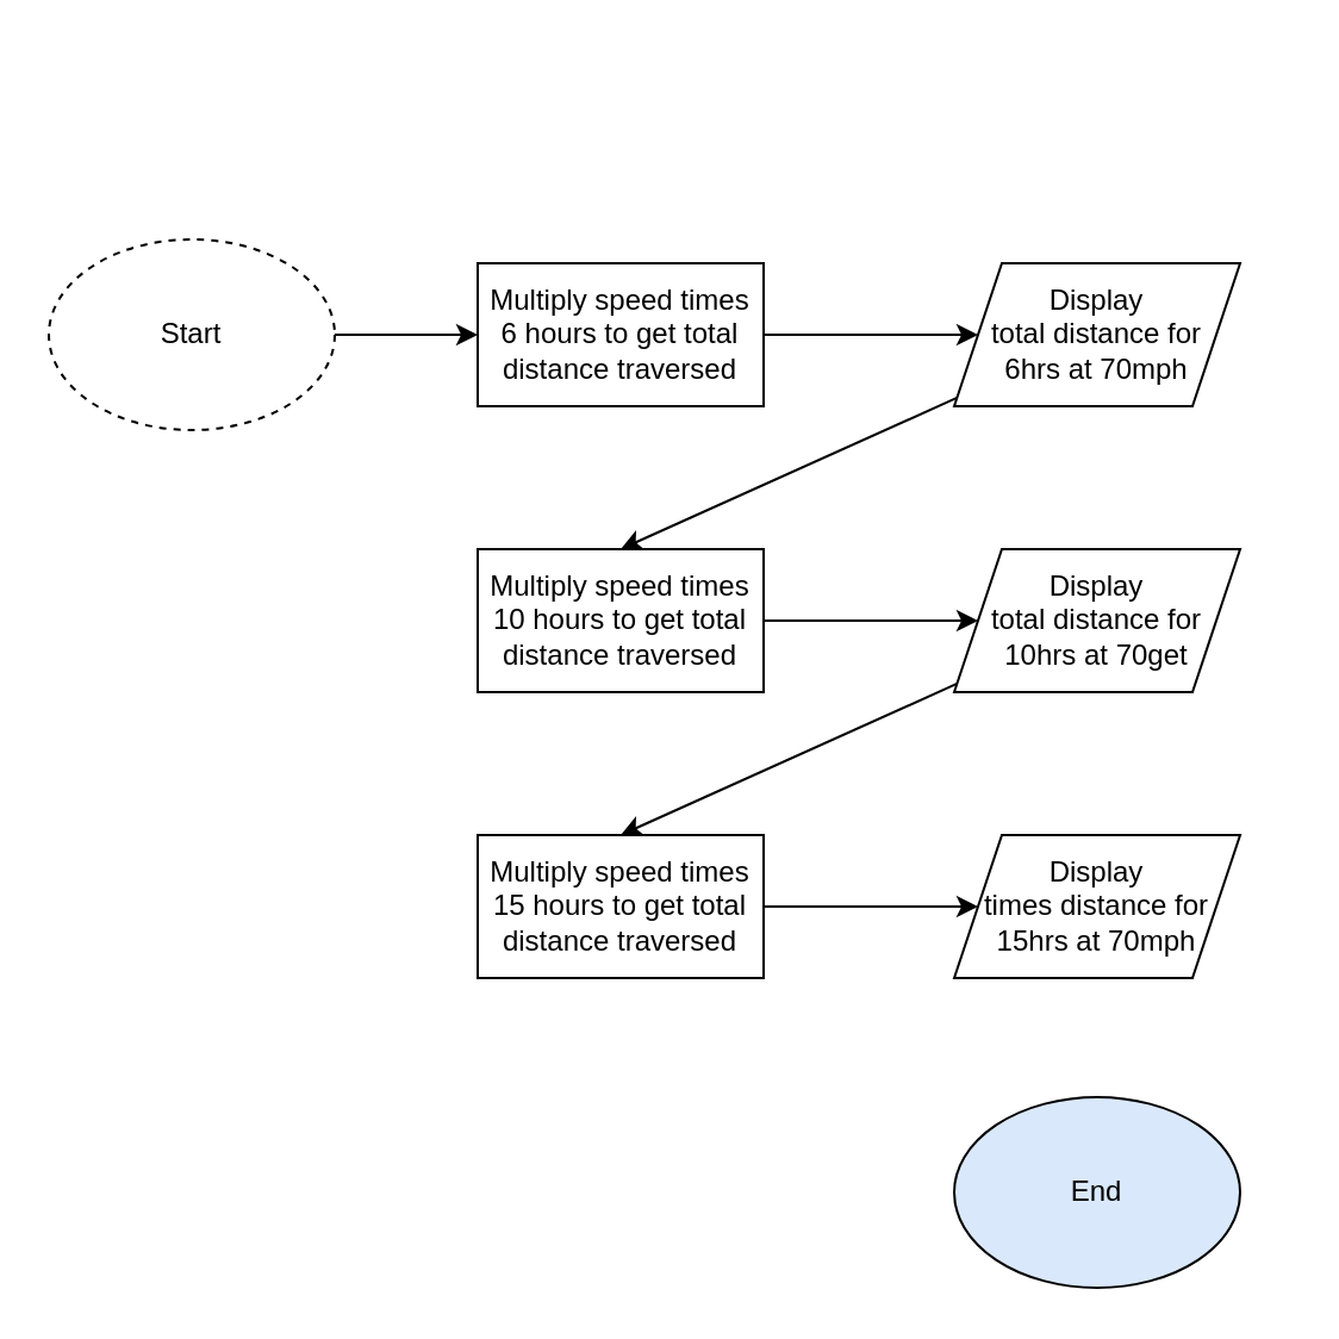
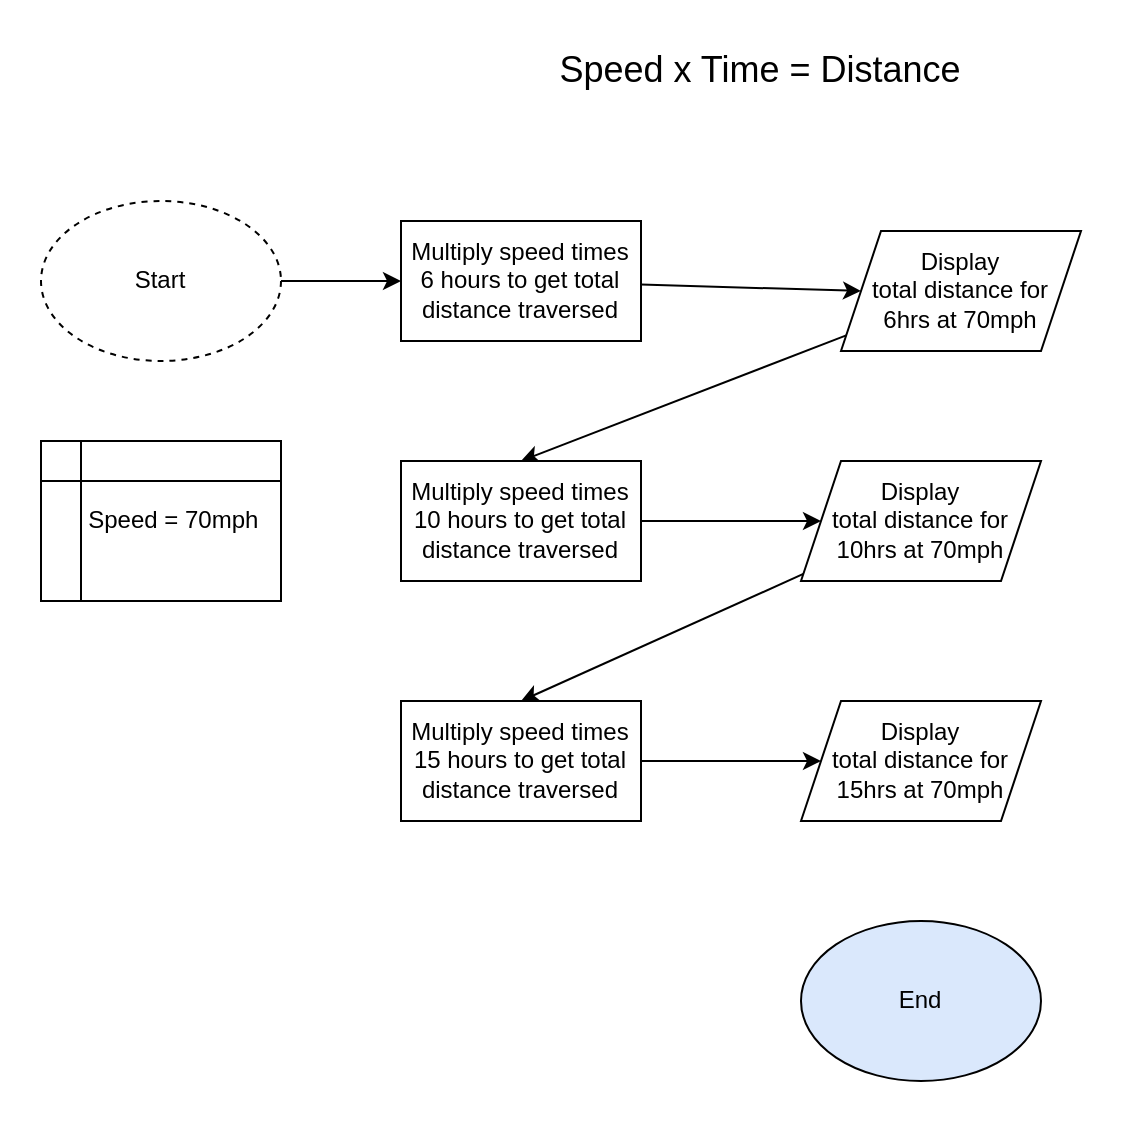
  <mxCell id="0" />
  <mxCell id="1" parent="0" />
  <mxCell id="2" style="edgeStyle=none;html=1;entryX=0;entryY=0.5;entryDx=0;entryDy=0;" edge="1" parent="1" source="3" target="6"><mxGeometry relative="1" as="geometry" /></mxCell>
  <mxCell id="3" value="Start" style="ellipse;whiteSpace=wrap;html=1;dashed=1;" vertex="1" parent="1"><mxGeometry x="20" y="100" width="120" height="80" as="geometry" /></mxCell>
+ <mxCell id="4" value="&amp;nbsp; &amp;nbsp; Speed = 70mph" style="shape=internalStorage;whiteSpace=wrap;html=1;backgroundOutline=1;" vertex="1" parent="1"><mxGeometry x="20" y="220" width="120" height="80" as="geometry" /></mxCell>
  <mxCell id="5" style="edgeStyle=none;html=1;entryX=0;entryY=0.5;entryDx=0;entryDy=0;" edge="1" parent="1" source="6" target="8"><mxGeometry relative="1" as="geometry" /></mxCell>
  <mxCell id="6" value="Multiply speed times&lt;br&gt;6 hours to get total&lt;br&gt;distance traversed" style="rounded=0;whiteSpace=wrap;html=1;" vertex="1" parent="1"><mxGeometry x="200" y="110" width="120" height="60" as="geometry" /></mxCell>
  <mxCell id="7" style="edgeStyle=none;html=1;entryX=0.5;entryY=0;entryDx=0;entryDy=0;" edge="1" parent="1" source="8" target="10"><mxGeometry relative="1" as="geometry"><mxPoint x="454" y="210" as="targetPoint" /></mxGeometry></mxCell>
- <mxCell id="8" value="Display&lt;br&gt;total distance for&lt;br&gt;6hrs at 70mph" style="shape=parallelogram;perimeter=parallelogramPerimeter;whiteSpace=wrap;html=1;fixedSize=1;" vertex="1" parent="1"><mxGeometry x="400" y="110" width="120" height="60" as="geometry" /></mxCell>
+ <mxCell id="8" value="Display&lt;br&gt;total distance for&lt;br&gt;6hrs at 70mph" style="shape=parallelogram;perimeter=parallelogramPerimeter;whiteSpace=wrap;html=1;fixedSize=1;" vertex="1" parent="1"><mxGeometry x="420" y="115" width="120" height="60" as="geometry" /></mxCell>
  <mxCell id="9" style="edgeStyle=none;html=1;entryX=0;entryY=0.5;entryDx=0;entryDy=0;" edge="1" parent="1" source="10" target="12"><mxGeometry relative="1" as="geometry" /></mxCell>
  <mxCell id="10" value="Multiply speed times 10 hours to get total distance traversed" style="rounded=0;whiteSpace=wrap;html=1;" vertex="1" parent="1"><mxGeometry x="200" y="230" width="120" height="60" as="geometry" /></mxCell>
  <mxCell id="11" style="edgeStyle=none;html=1;entryX=0.5;entryY=0;entryDx=0;entryDy=0;" edge="1" parent="1" source="12" target="14"><mxGeometry relative="1" as="geometry" /></mxCell>
- <mxCell id="12" value="Display&lt;br&gt;total distance for&lt;br&gt;10hrs at 70get" style="shape=parallelogram;perimeter=parallelogramPerimeter;whiteSpace=wrap;html=1;fixedSize=1;" vertex="1" parent="1"><mxGeometry x="400" y="230" width="120" height="60" as="geometry" /></mxCell>
+ <mxCell id="12" value="Display&lt;br&gt;total distance for&lt;br&gt;10hrs at 70mph" style="shape=parallelogram;perimeter=parallelogramPerimeter;whiteSpace=wrap;html=1;fixedSize=1;" vertex="1" parent="1"><mxGeometry x="400" y="230" width="120" height="60" as="geometry" /></mxCell>
  <mxCell id="13" style="edgeStyle=none;html=1;entryX=0;entryY=0.5;entryDx=0;entryDy=0;" edge="1" parent="1" source="14" target="15"><mxGeometry relative="1" as="geometry" /></mxCell>
  <mxCell id="14" value="Multiply speed times 15 hours to get total distance traversed" style="rounded=0;whiteSpace=wrap;html=1;" vertex="1" parent="1"><mxGeometry x="200" y="350" width="120" height="60" as="geometry" /></mxCell>
- <mxCell id="15" value="Display&lt;br&gt;times distance for&lt;br&gt;15hrs at 70mph" style="shape=parallelogram;perimeter=parallelogramPerimeter;whiteSpace=wrap;html=1;fixedSize=1;" vertex="1" parent="1"><mxGeometry x="400" y="350" width="120" height="60" as="geometry" /></mxCell>
+ <mxCell id="15" value="Display&lt;br&gt;total distance for&lt;br&gt;15hrs at 70mph" style="shape=parallelogram;perimeter=parallelogramPerimeter;whiteSpace=wrap;html=1;fixedSize=1;" vertex="1" parent="1"><mxGeometry x="400" y="350" width="120" height="60" as="geometry" /></mxCell>
  <mxCell id="16" value="End" style="ellipse;whiteSpace=wrap;html=1;fillColor=#dae8fc;" vertex="1" parent="1"><mxGeometry x="400" y="460" width="120" height="80" as="geometry" /></mxCell>
+ <mxCell id="17" value="&lt;span style=&quot;font-size: 18px&quot;&gt;Speed x Time = Distance&lt;/span&gt;" style="text;html=1;strokeColor=none;fillColor=none;align=center;verticalAlign=middle;whiteSpace=wrap;rounded=0;" vertex="1" parent="1"><mxGeometry x="220" y="20" width="320" height="30" as="geometry" /></mxCell>
